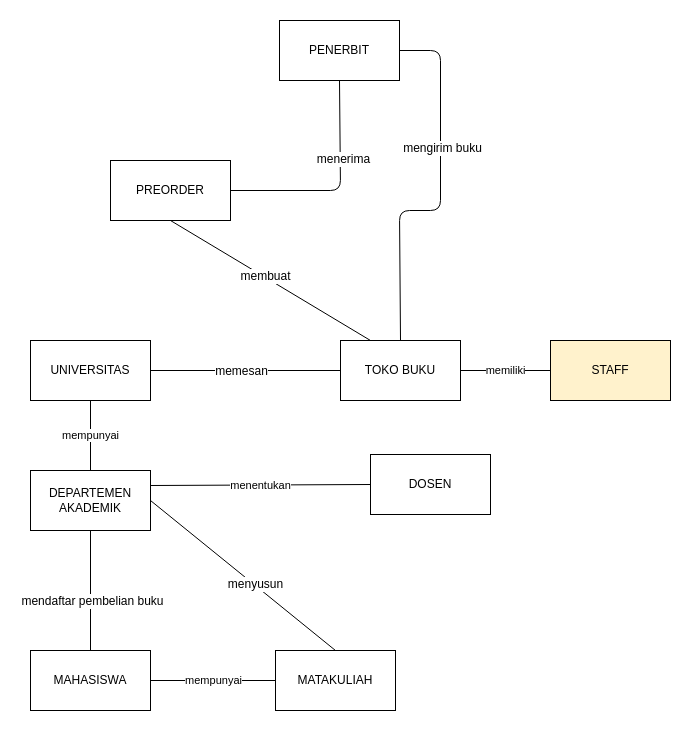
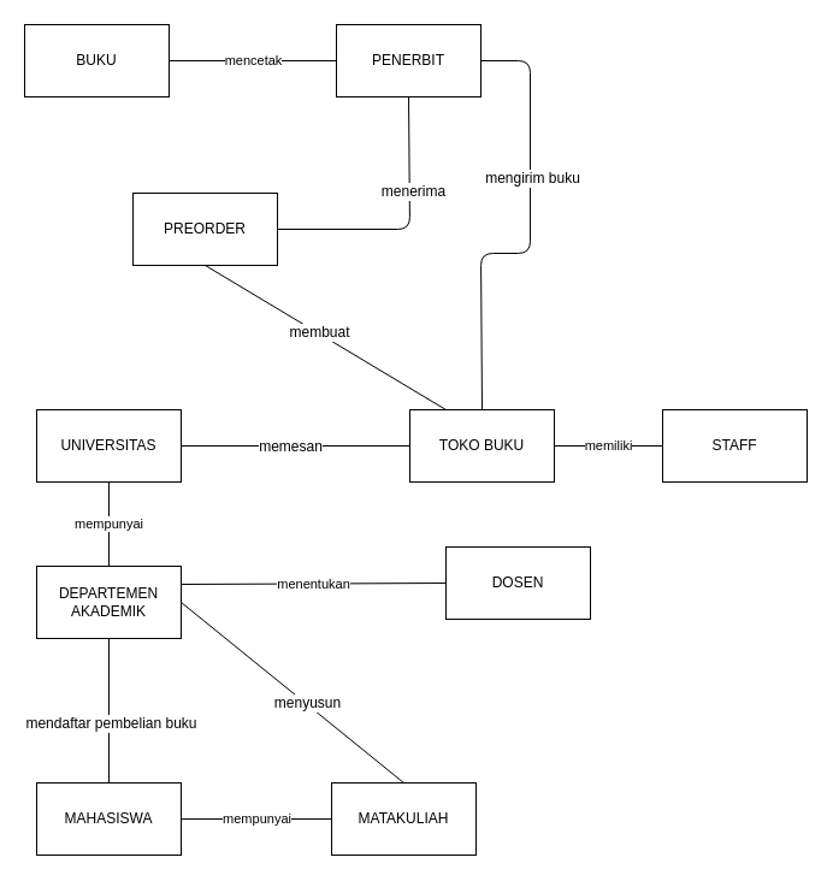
  <mxCell id="0" />
  <mxCell id="1" parent="0" />
  <mxCell id="2" value="UNIVERSITAS" style="rounded=0;whiteSpace=wrap;html=1;" vertex="1" parent="1"><mxGeometry x="30" y="340" width="120" height="60" as="geometry" /></mxCell>
  <mxCell id="3" value="PENERBIT" style="rounded=0;whiteSpace=wrap;html=1;" vertex="1" parent="1"><mxGeometry x="279" y="20" width="120" height="60" as="geometry" /></mxCell>
+ <mxCell id="4" value="BUKU" style="rounded=0;whiteSpace=wrap;html=1;" vertex="1" parent="1"><mxGeometry x="20" y="20" width="120" height="60" as="geometry" /></mxCell>
  <mxCell id="5" value="TOKO BUKU" style="rounded=0;whiteSpace=wrap;html=1;" vertex="1" parent="1"><mxGeometry x="340" y="340" width="120" height="60" as="geometry" /></mxCell>
  <mxCell id="6" value="DEPARTEMEN AKADEMIK" style="rounded=0;whiteSpace=wrap;html=1;" vertex="1" parent="1"><mxGeometry x="30" y="470" width="120" height="60" as="geometry" /></mxCell>
  <mxCell id="7" value="MAHASISWA" style="rounded=0;whiteSpace=wrap;html=1;" vertex="1" parent="1"><mxGeometry x="30" y="650" width="120" height="60" as="geometry" /></mxCell>
  <mxCell id="8" value="DOSEN" style="rounded=0;whiteSpace=wrap;html=1;" vertex="1" parent="1"><mxGeometry x="370" y="454" width="120" height="60" as="geometry" /></mxCell>
  <mxCell id="9" value="MATAKULIAH" style="rounded=0;whiteSpace=wrap;html=1;" vertex="1" parent="1"><mxGeometry x="275" y="650" width="120" height="60" as="geometry" /></mxCell>
- <mxCell id="10" value="STAFF" style="rounded=0;whiteSpace=wrap;html=1;fillColor=#fff2cc;" vertex="1" parent="1"><mxGeometry x="550" y="340" width="120" height="60" as="geometry" /></mxCell>
+ <mxCell id="10" value="STAFF" style="rounded=0;whiteSpace=wrap;html=1;" vertex="1" parent="1"><mxGeometry x="550" y="340" width="120" height="60" as="geometry" /></mxCell>
  <mxCell id="11" value="PREORDER" style="rounded=0;whiteSpace=wrap;html=1;" vertex="1" parent="1"><mxGeometry x="110" y="160" width="120" height="60" as="geometry" /></mxCell>
  <mxCell id="12" value="" style="endArrow=none;html=1;entryX=0;entryY=0.5;entryDx=0;entryDy=0;exitX=1;exitY=0.5;exitDx=0;exitDy=0;" edge="1" parent="1" source="2" target="5"><mxGeometry width="50" height="50" relative="1" as="geometry"><mxPoint x="440" y="420" as="sourcePoint" /><mxPoint x="490" y="370" as="targetPoint" /></mxGeometry></mxCell>
  <mxCell id="13" value="memesan" style="text;html=1;resizable=0;points=[];align=center;verticalAlign=middle;labelBackgroundColor=#ffffff;" vertex="1" connectable="0" parent="12"><mxGeometry x="-0.263" y="-1" relative="1" as="geometry"><mxPoint x="20" y="-1" as="offset" /></mxGeometry></mxCell>
+ <mxCell id="14" value="mencetak" style="endArrow=none;html=1;entryX=0;entryY=0.5;entryDx=0;entryDy=0;exitX=1;exitY=0.5;exitDx=0;exitDy=0;" edge="1" parent="1" source="4" target="3"><mxGeometry x="0.007" width="50" height="50" relative="1" as="geometry"><mxPoint x="210" y="20" as="sourcePoint" /><mxPoint x="260" y="-30" as="targetPoint" /><mxPoint as="offset" /></mxGeometry></mxCell>
  <mxCell id="15" value="" style="endArrow=none;html=1;entryX=1;entryY=0.5;entryDx=0;entryDy=0;exitX=0.5;exitY=0;exitDx=0;exitDy=0;" edge="1" parent="1" source="5" target="3"><mxGeometry width="50" height="50" relative="1" as="geometry"><mxPoint x="430" y="110" as="sourcePoint" /><mxPoint x="480" y="60" as="targetPoint" /><Array as="points"><mxPoint x="399" y="210" /><mxPoint x="440" y="210" /><mxPoint x="440" y="50" /></Array></mxGeometry></mxCell>
  <mxCell id="16" value="mengirim buku" style="text;html=1;resizable=0;points=[];align=center;verticalAlign=middle;labelBackgroundColor=#ffffff;" vertex="1" connectable="0" parent="15"><mxGeometry x="0.258" y="-1" relative="1" as="geometry"><mxPoint as="offset" /></mxGeometry></mxCell>
  <mxCell id="17" value="mempunyai" style="endArrow=none;html=1;entryX=0.5;entryY=1;entryDx=0;entryDy=0;exitX=0.5;exitY=0;exitDx=0;exitDy=0;" edge="1" parent="1" source="6" target="2"><mxGeometry width="50" height="50" relative="1" as="geometry"><mxPoint x="160" y="460" as="sourcePoint" /><mxPoint x="210" y="410" as="targetPoint" /></mxGeometry></mxCell>
  <mxCell id="18" value="" style="endArrow=none;html=1;entryX=1;entryY=0.5;entryDx=0;entryDy=0;exitX=0.5;exitY=0;exitDx=0;exitDy=0;" edge="1" parent="1" source="9" target="6"><mxGeometry width="50" height="50" relative="1" as="geometry"><mxPoint x="300" y="540" as="sourcePoint" /><mxPoint x="350" y="490" as="targetPoint" /></mxGeometry></mxCell>
  <mxCell id="19" value="menyusun" style="text;html=1;resizable=0;points=[];align=center;verticalAlign=middle;labelBackgroundColor=#ffffff;" vertex="1" connectable="0" parent="18"><mxGeometry x="-0.123" relative="1" as="geometry"><mxPoint y="-1" as="offset" /></mxGeometry></mxCell>
  <mxCell id="20" value="" style="endArrow=none;html=1;entryX=0.5;entryY=1;entryDx=0;entryDy=0;exitX=0.5;exitY=0;exitDx=0;exitDy=0;" edge="1" parent="1" source="7" target="6"><mxGeometry width="50" height="50" relative="1" as="geometry"><mxPoint x="-10" y="770" as="sourcePoint" /><mxPoint x="40" y="720" as="targetPoint" /></mxGeometry></mxCell>
  <mxCell id="21" value="mendaftar pembelian buku" style="text;html=1;resizable=0;points=[];align=center;verticalAlign=middle;labelBackgroundColor=#ffffff;" vertex="1" connectable="0" parent="20"><mxGeometry x="-0.167" y="-1" relative="1" as="geometry"><mxPoint as="offset" /></mxGeometry></mxCell>
  <mxCell id="22" value="menentukan" style="endArrow=none;html=1;entryX=0;entryY=0.5;entryDx=0;entryDy=0;exitX=1;exitY=0.25;exitDx=0;exitDy=0;" edge="1" parent="1" source="6" target="8"><mxGeometry width="50" height="50" relative="1" as="geometry"><mxPoint x="350" y="560" as="sourcePoint" /><mxPoint x="400" y="510" as="targetPoint" /></mxGeometry></mxCell>
  <mxCell id="23" value="mempunyai" style="endArrow=none;html=1;entryX=0;entryY=0.5;entryDx=0;entryDy=0;" edge="1" parent="1" source="7" target="9"><mxGeometry width="50" height="50" relative="1" as="geometry"><mxPoint x="20" y="760" as="sourcePoint" /><mxPoint x="70" y="710" as="targetPoint" /></mxGeometry></mxCell>
  <mxCell id="24" value="" style="endArrow=none;html=1;entryX=0.25;entryY=0;entryDx=0;entryDy=0;exitX=0.5;exitY=1;exitDx=0;exitDy=0;" edge="1" parent="1" source="11" target="5"><mxGeometry width="50" height="50" relative="1" as="geometry"><mxPoint x="250" y="290" as="sourcePoint" /><mxPoint x="70" y="730" as="targetPoint" /><Array as="points"><mxPoint x="220" y="250" /></Array></mxGeometry></mxCell>
  <mxCell id="25" value="membuat" style="text;html=1;resizable=0;points=[];align=center;verticalAlign=middle;labelBackgroundColor=#ffffff;" vertex="1" connectable="0" parent="24"><mxGeometry x="-0.054" y="1" relative="1" as="geometry"><mxPoint as="offset" /></mxGeometry></mxCell>
  <mxCell id="26" value="" style="endArrow=none;html=1;entryX=0.5;entryY=1;entryDx=0;entryDy=0;exitX=1;exitY=0.5;exitDx=0;exitDy=0;" edge="1" parent="1" source="11" target="3"><mxGeometry width="50" height="50" relative="1" as="geometry"><mxPoint x="200" y="160" as="sourcePoint" /><mxPoint x="250" y="110" as="targetPoint" /><Array as="points"><mxPoint x="340" y="190" /></Array></mxGeometry></mxCell>
  <mxCell id="27" value="menerima" style="text;html=1;resizable=0;points=[];align=center;verticalAlign=middle;labelBackgroundColor=#ffffff;" vertex="1" connectable="0" parent="26"><mxGeometry y="32" relative="1" as="geometry"><mxPoint x="34" y="-32" as="offset" /></mxGeometry></mxCell>
  <mxCell id="28" value="memiliki" style="endArrow=none;html=1;entryX=0;entryY=0.5;entryDx=0;entryDy=0;exitX=1;exitY=0.5;exitDx=0;exitDy=0;" edge="1" parent="1" source="5" target="10"><mxGeometry width="50" height="50" relative="1" as="geometry"><mxPoint x="520" y="380" as="sourcePoint" /><mxPoint x="570" y="340" as="targetPoint" /></mxGeometry></mxCell>
